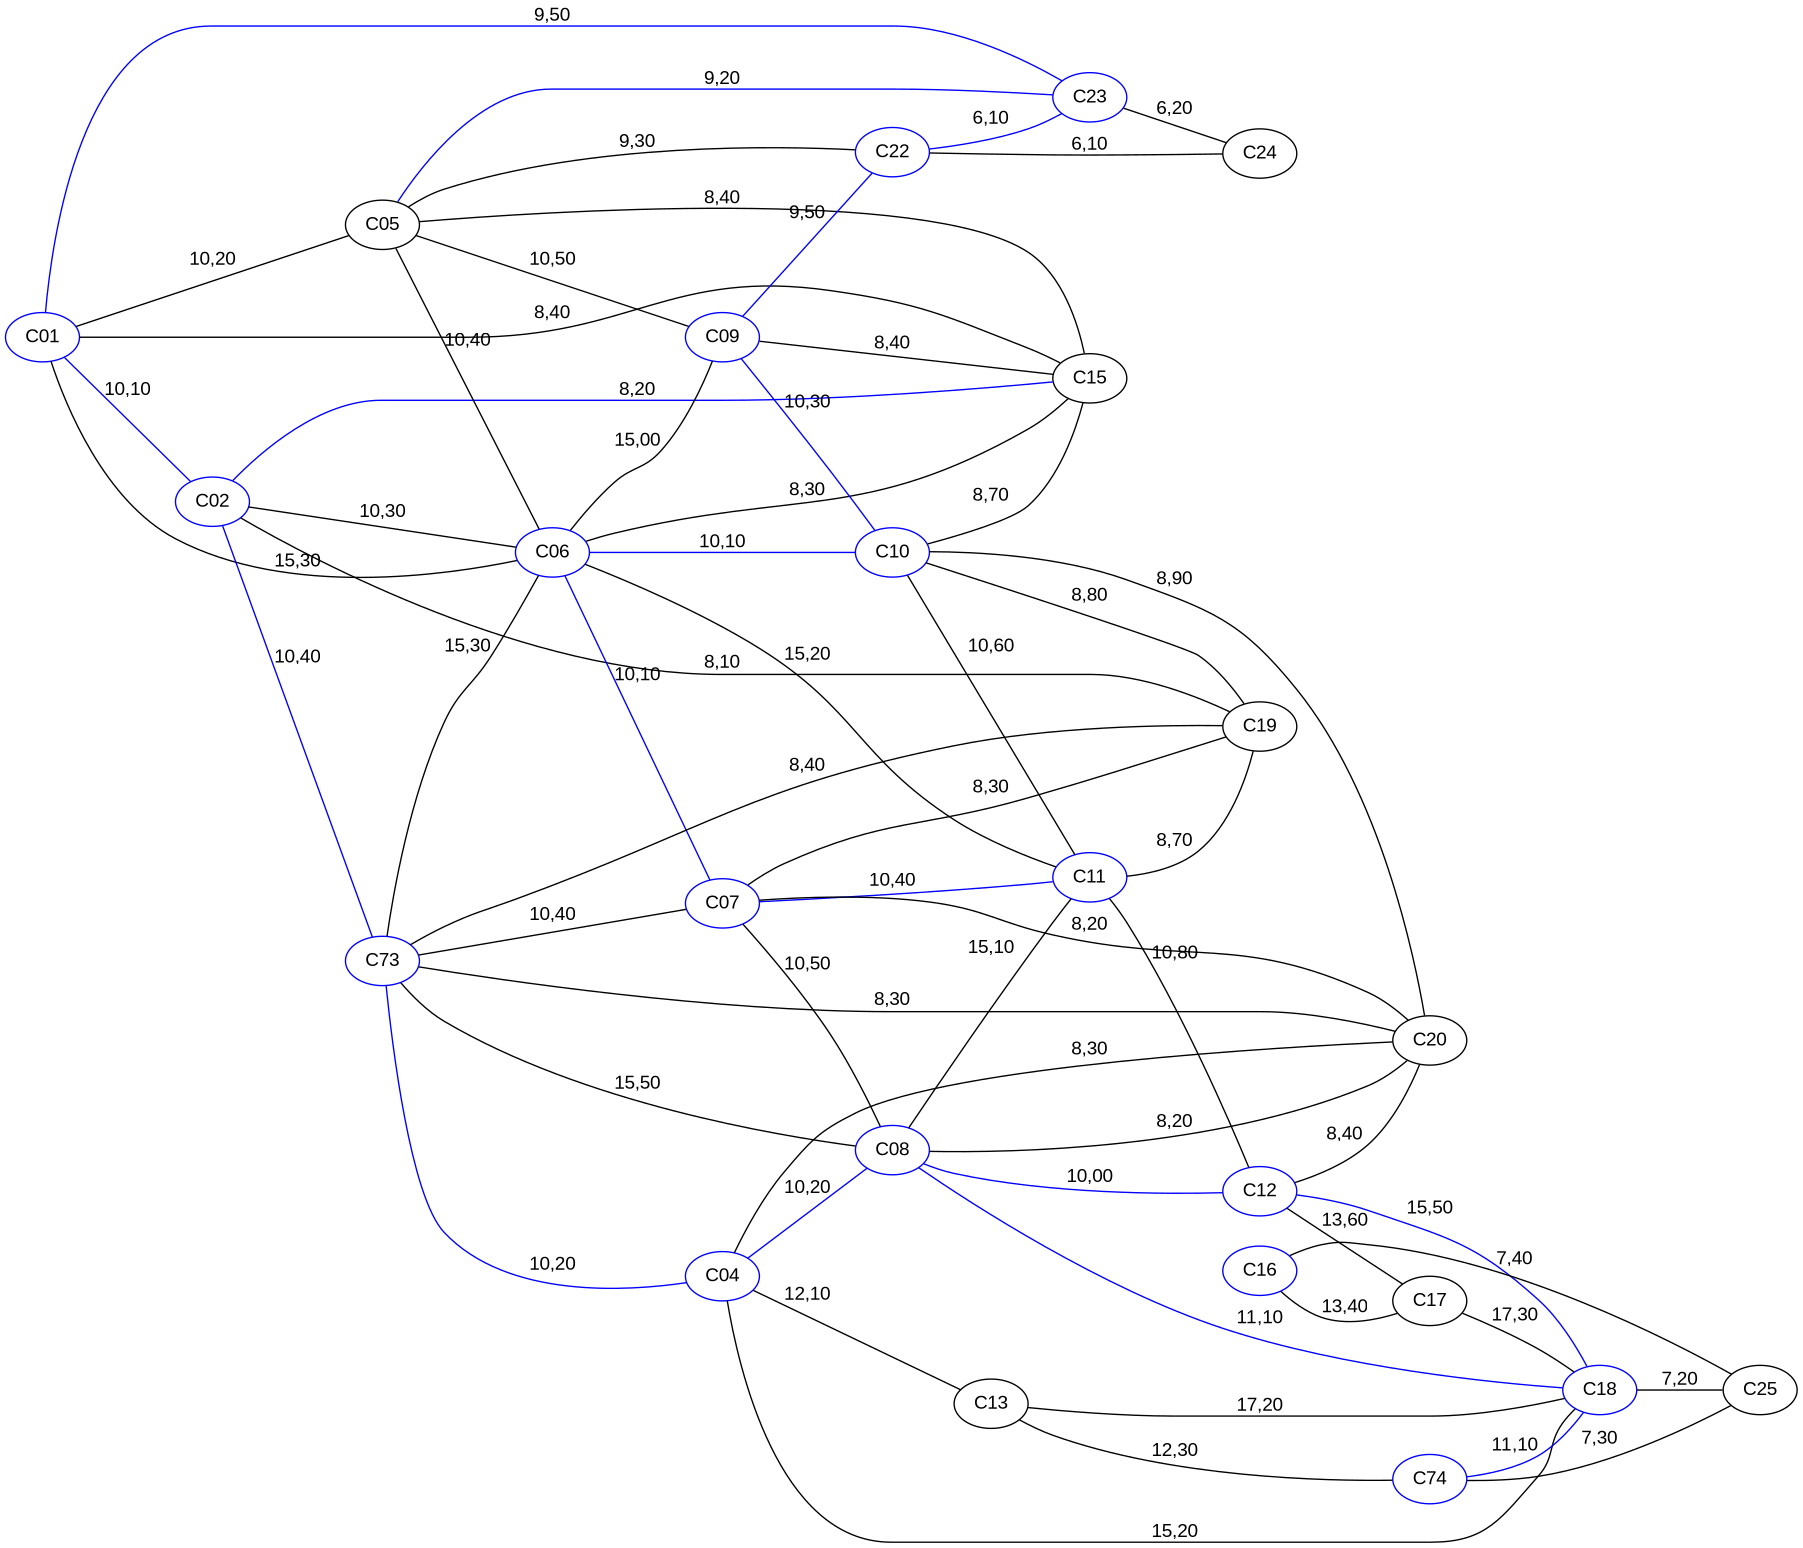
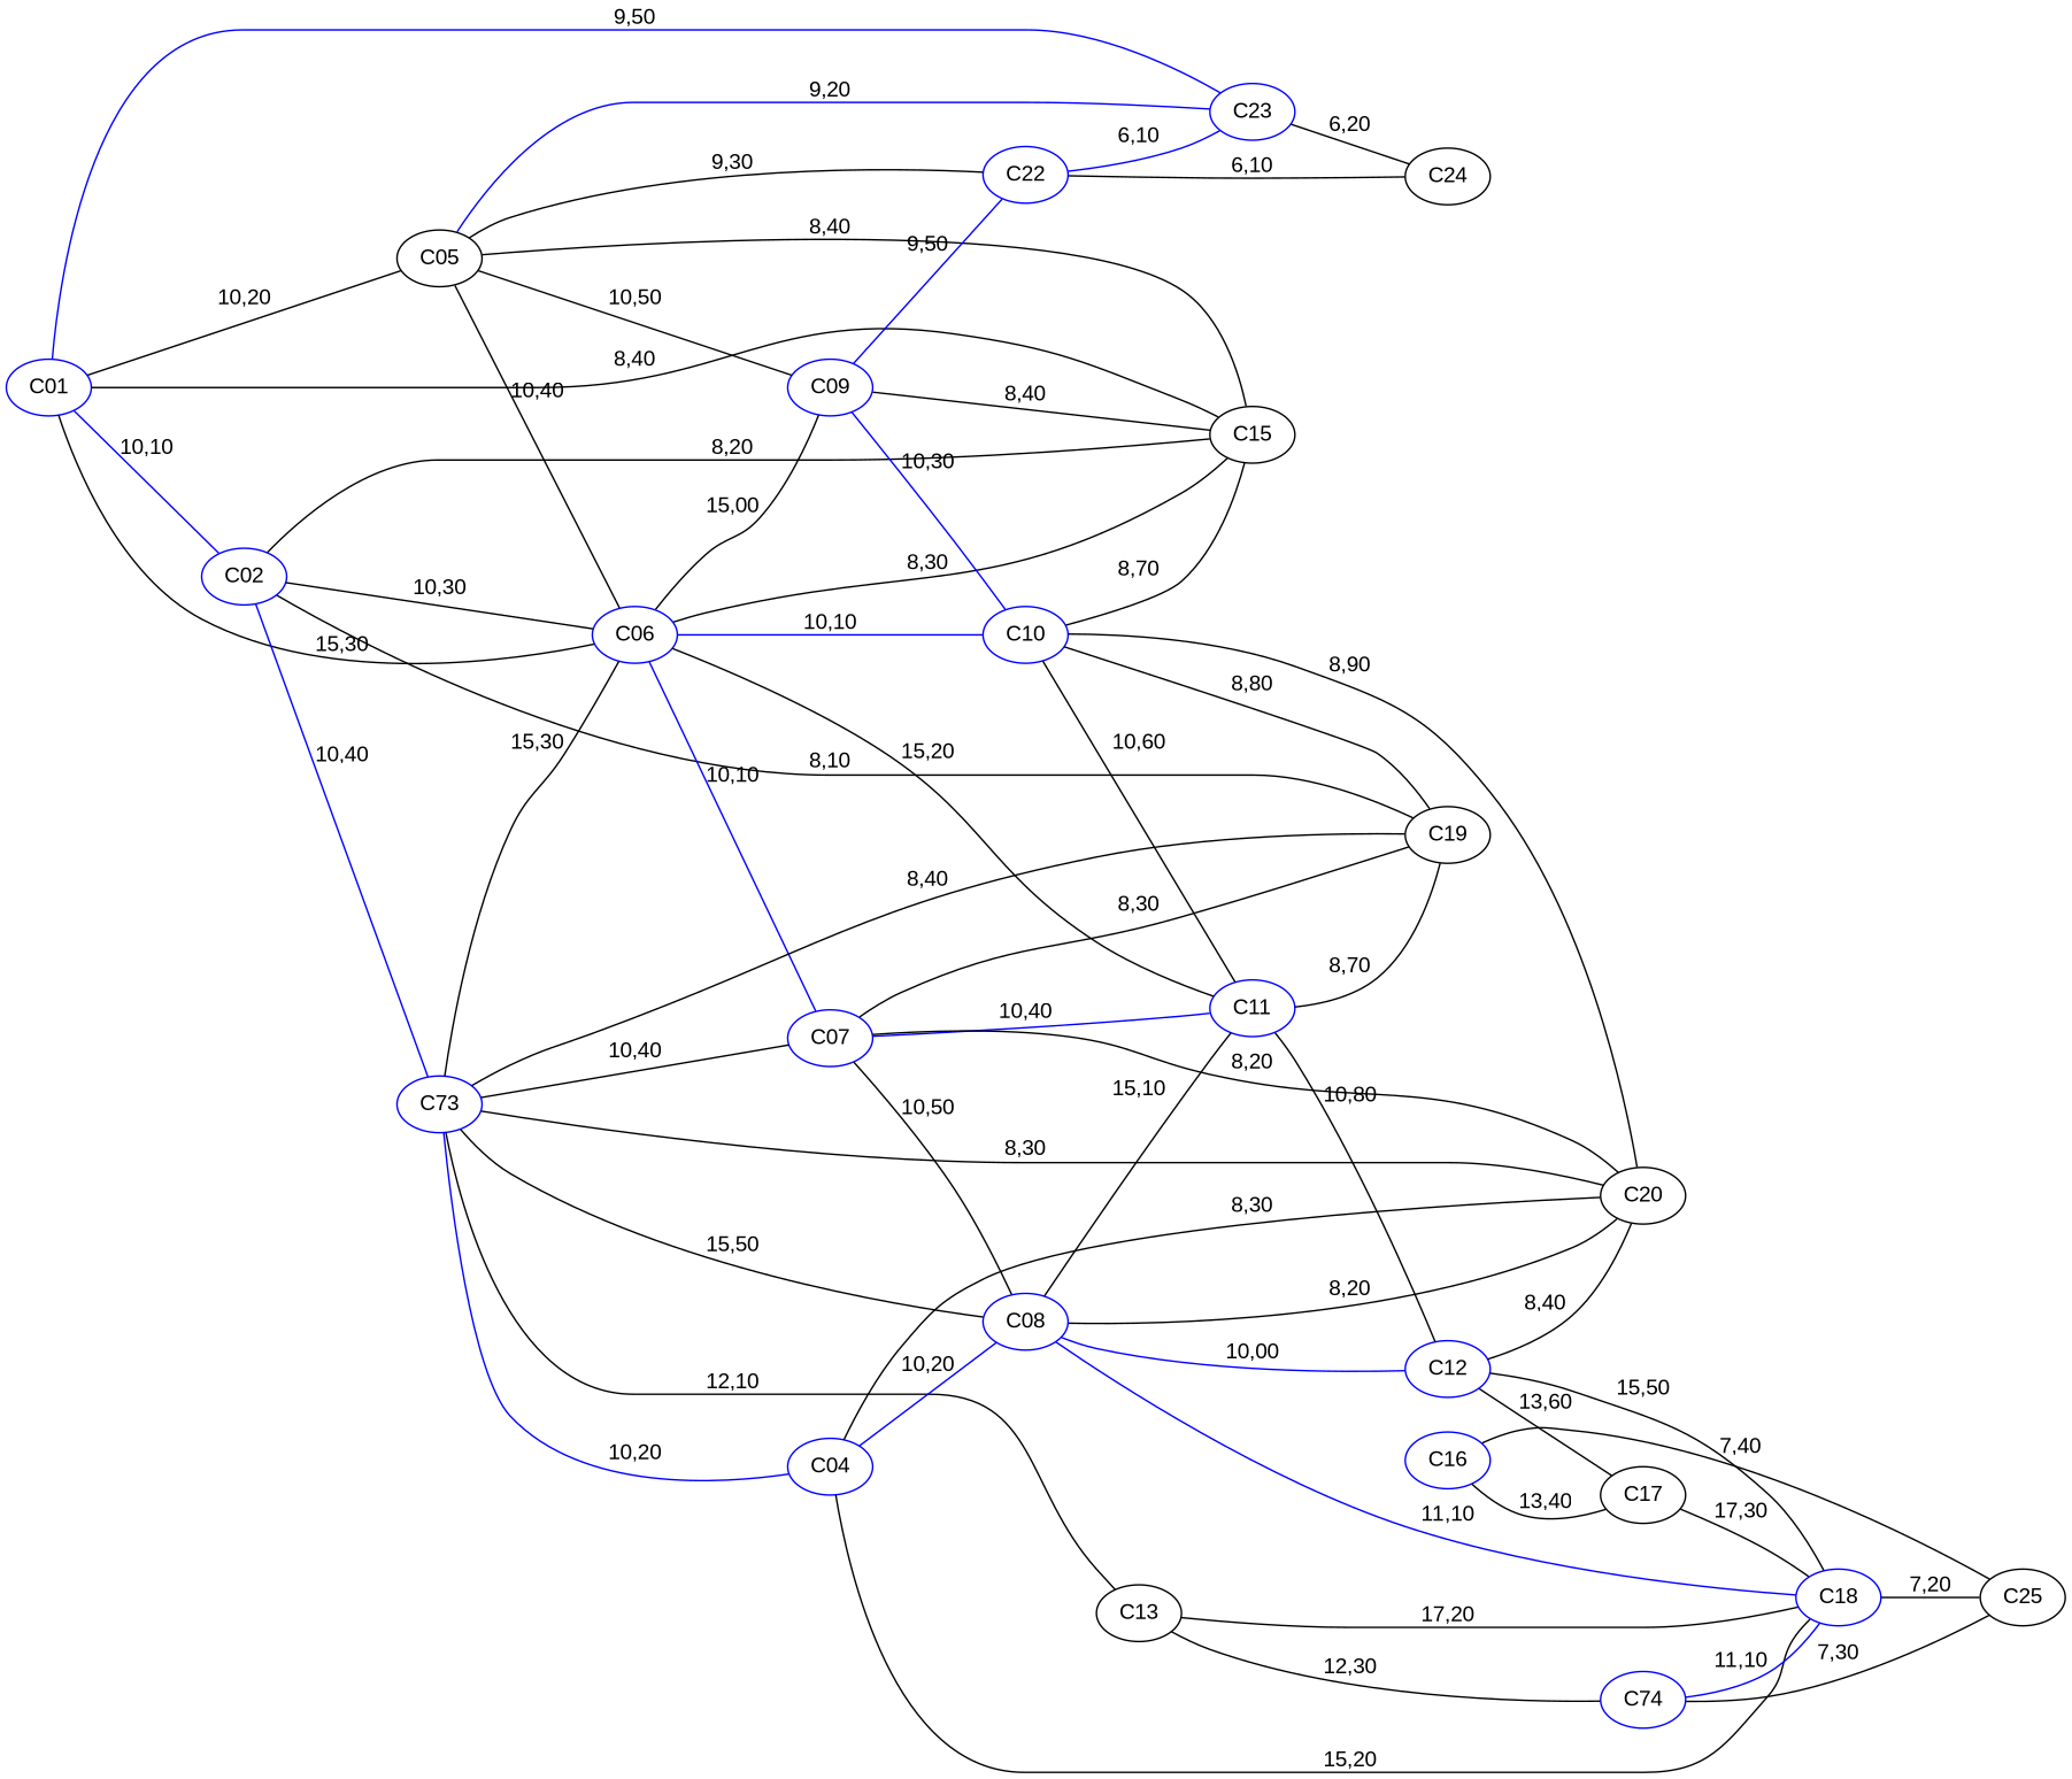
  strict graph {
    fontname="Liberation Sans"
    rankdir=LR
    node [color=blue fontname="Liberation Sans"]
    edge [fontname="Liberation Sans"]
    n1 [label=C01]
    n2 [label=C02]
    n3 [color=black label=C05]
    n4 [label=C06]
    n5 [label=C15 color=""]
    n6 [label=C23]
    n7 [label=C73]
    n8 [label=C19 color=""]
    n9 [label=C09]
    n10 [label=C22]
    n11 [label=C07]
    n12 [label=C10]
    n13 [label=C11]
    n14 [label=C24 color=""]
    n15 [label=C04]
    n16 [label=C08]
    n17 [label=C20 color=""]
    n18 [label=C13 color=""]
    n19 [label=C18]
    n20 [label=C12]
    n21 [label=C74]
    n22 [label=C25 color=""]
    n23 [label=C17 color=""]
    n24 [label=C16]
    n1 -- n2 [color=blue label="10,10"]
    n1 -- n3 [label="10,20"]
    n1 -- n4 [label="15,30"]
    n1 -- n5 [label="8,40"]
    n1 -- n6 [color=blue label="9,50"]
    n2 -- n4 [label="10,30"]
-   n2 -- n5 [label="8,20" color=blue]
+   n2 -- n5 [label="8,20"]
    n2 -- n7 [color=blue label="10,40"]
    n2 -- n8 [label="8,10"]
    n3 -- n4 [label="10,40"]
    n3 -- n5 [label="8,40"]
    n3 -- n6 [color=blue label="9,20"]
    n3 -- n9 [label="10,50"]
    n3 -- n10 [label="9,30"]
    n4 -- n5 [label="8,30"]
    n4 -- n9 [label="15,00"]
    n4 -- n11 [color=blue label="10,10"]
    n4 -- n12 [color=blue label="10,10"]
    n4 -- n13 [label="15,20"]
    n6 -- n14 [label="6,20"]
    n7 -- n4 [label="15,30"]
    n7 -- n8 [label="8,40"]
    n7 -- n11 [label="10,40"]
    n7 -- n15 [color=blue label="10,20"]
    n7 -- n16 [label="15,50"]
    n7 -- n17 [label="8,30"]
    n9 -- n5 [label="8,40"]
    n9 -- n10 [color=blue label="9,50"]
    n9 -- n12 [color=blue label="10,30"]
    n10 -- n6 [color=blue label="6,10"]
    n10 -- n14 [label="6,10"]
    n11 -- n8 [label="8,30"]
    n11 -- n13 [color=blue label="10,40"]
    n11 -- n16 [label="10,50"]
    n11 -- n17 [label="8,20"]
    n12 -- n5 [label="8,70"]
    n12 -- n8 [label="8,80"]
    n12 -- n13 [label="10,60"]
    n12 -- n17 [label="8,90"]
    n13 -- n8 [label="8,70"]
    n13 -- n20 [label="10,80"]
    n15 -- n16 [color=blue label="10,20"]
    n15 -- n17 [label="8,30"]
-   n15 -- n18 [label="12,10"]
+   n7 -- n18 [label="12,10"]
    n15 -- n19 [label="15,20"]
    n16 -- n13 [label="15,10"]
    n16 -- n17 [label="8,20"]
    n16 -- n19 [color=blue label="11,10"]
    n16 -- n20 [color=blue label="10,00"]
    n18 -- n19 [label="17,20"]
    n18 -- n21 [label="12,30"]
    n19 -- n22 [label="7,20"]
    n20 -- n17 [label="8,40"]
-   n20 -- n19 [label="15,50" color=blue]
+   n20 -- n19 [label="15,50"]
    n20 -- n23 [label="13,60"]
    n21 -- n19 [color=blue label="11,10"]
    n21 -- n22 [label="7,30"]
    n23 -- n19 [label="17,30"]
    n24 -- n22 [label="7,40"]
    n24 -- n23 [label="13,40"]
  }
